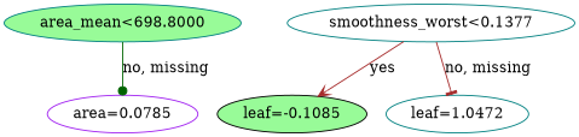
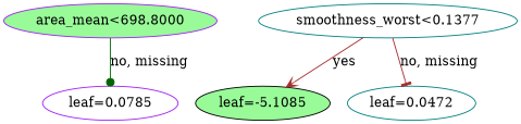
  digraph {
    rankdir=UD
    node [color=purple fillcolor=white style=filled]
    edge [color=brown]
-   n1 [color=teal fillcolor=palegreen label="area_mean<698.8000"]
-   n2 [label="area=0.0785"]
+   n1 [fillcolor=palegreen label="area_mean<698.8000"]
+   n2 [label="leaf=0.0785"]
    n3 [color=teal label="smoothness_worst<0.1377"]
-   n4 [color=black fillcolor=palegreen label="leaf=-0.1085"]
-   n5 [color=teal label="leaf=1.0472"]
+   n4 [color=black fillcolor=palegreen label="leaf=-5.1085"]
+   n5 [color=teal label="leaf=0.0472"]
    n1 -> n2 [arrowhead=dot color=darkgreen label="no, missing"]
    n3 -> n4 [arrowhead=vee label=yes]
    n3 -> n5 [arrowhead=tee label="no, missing"]
  }
